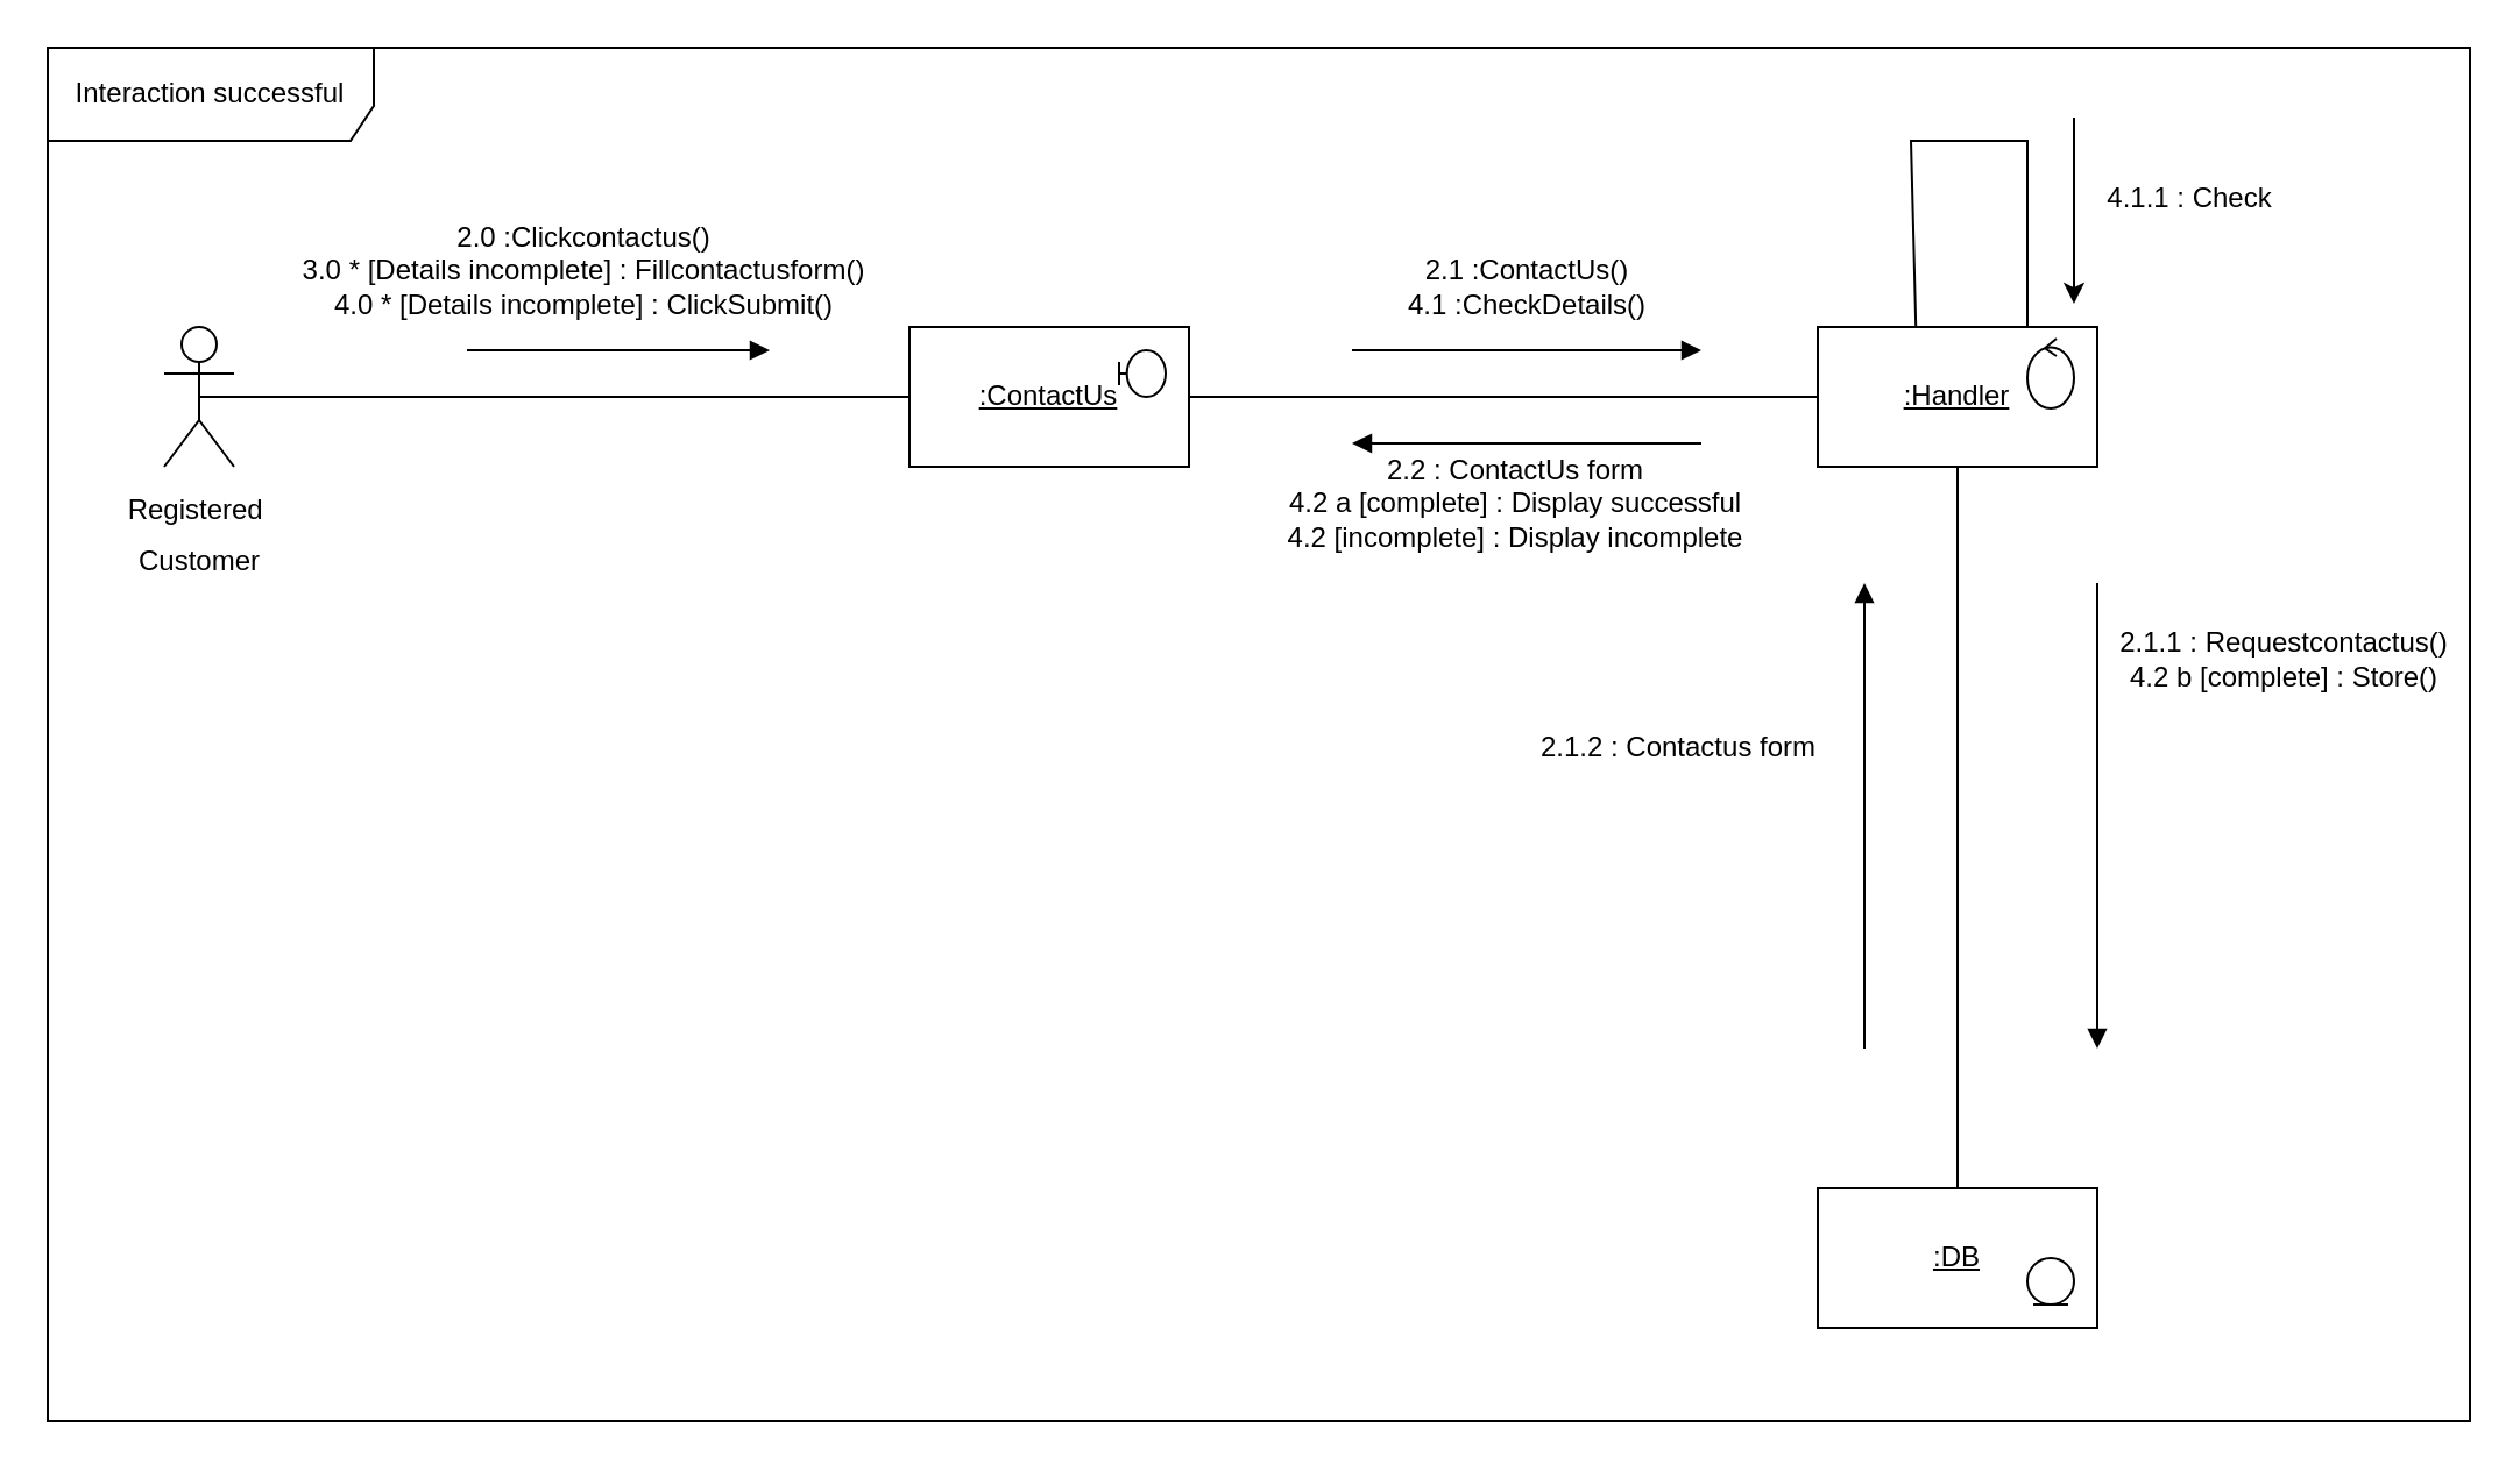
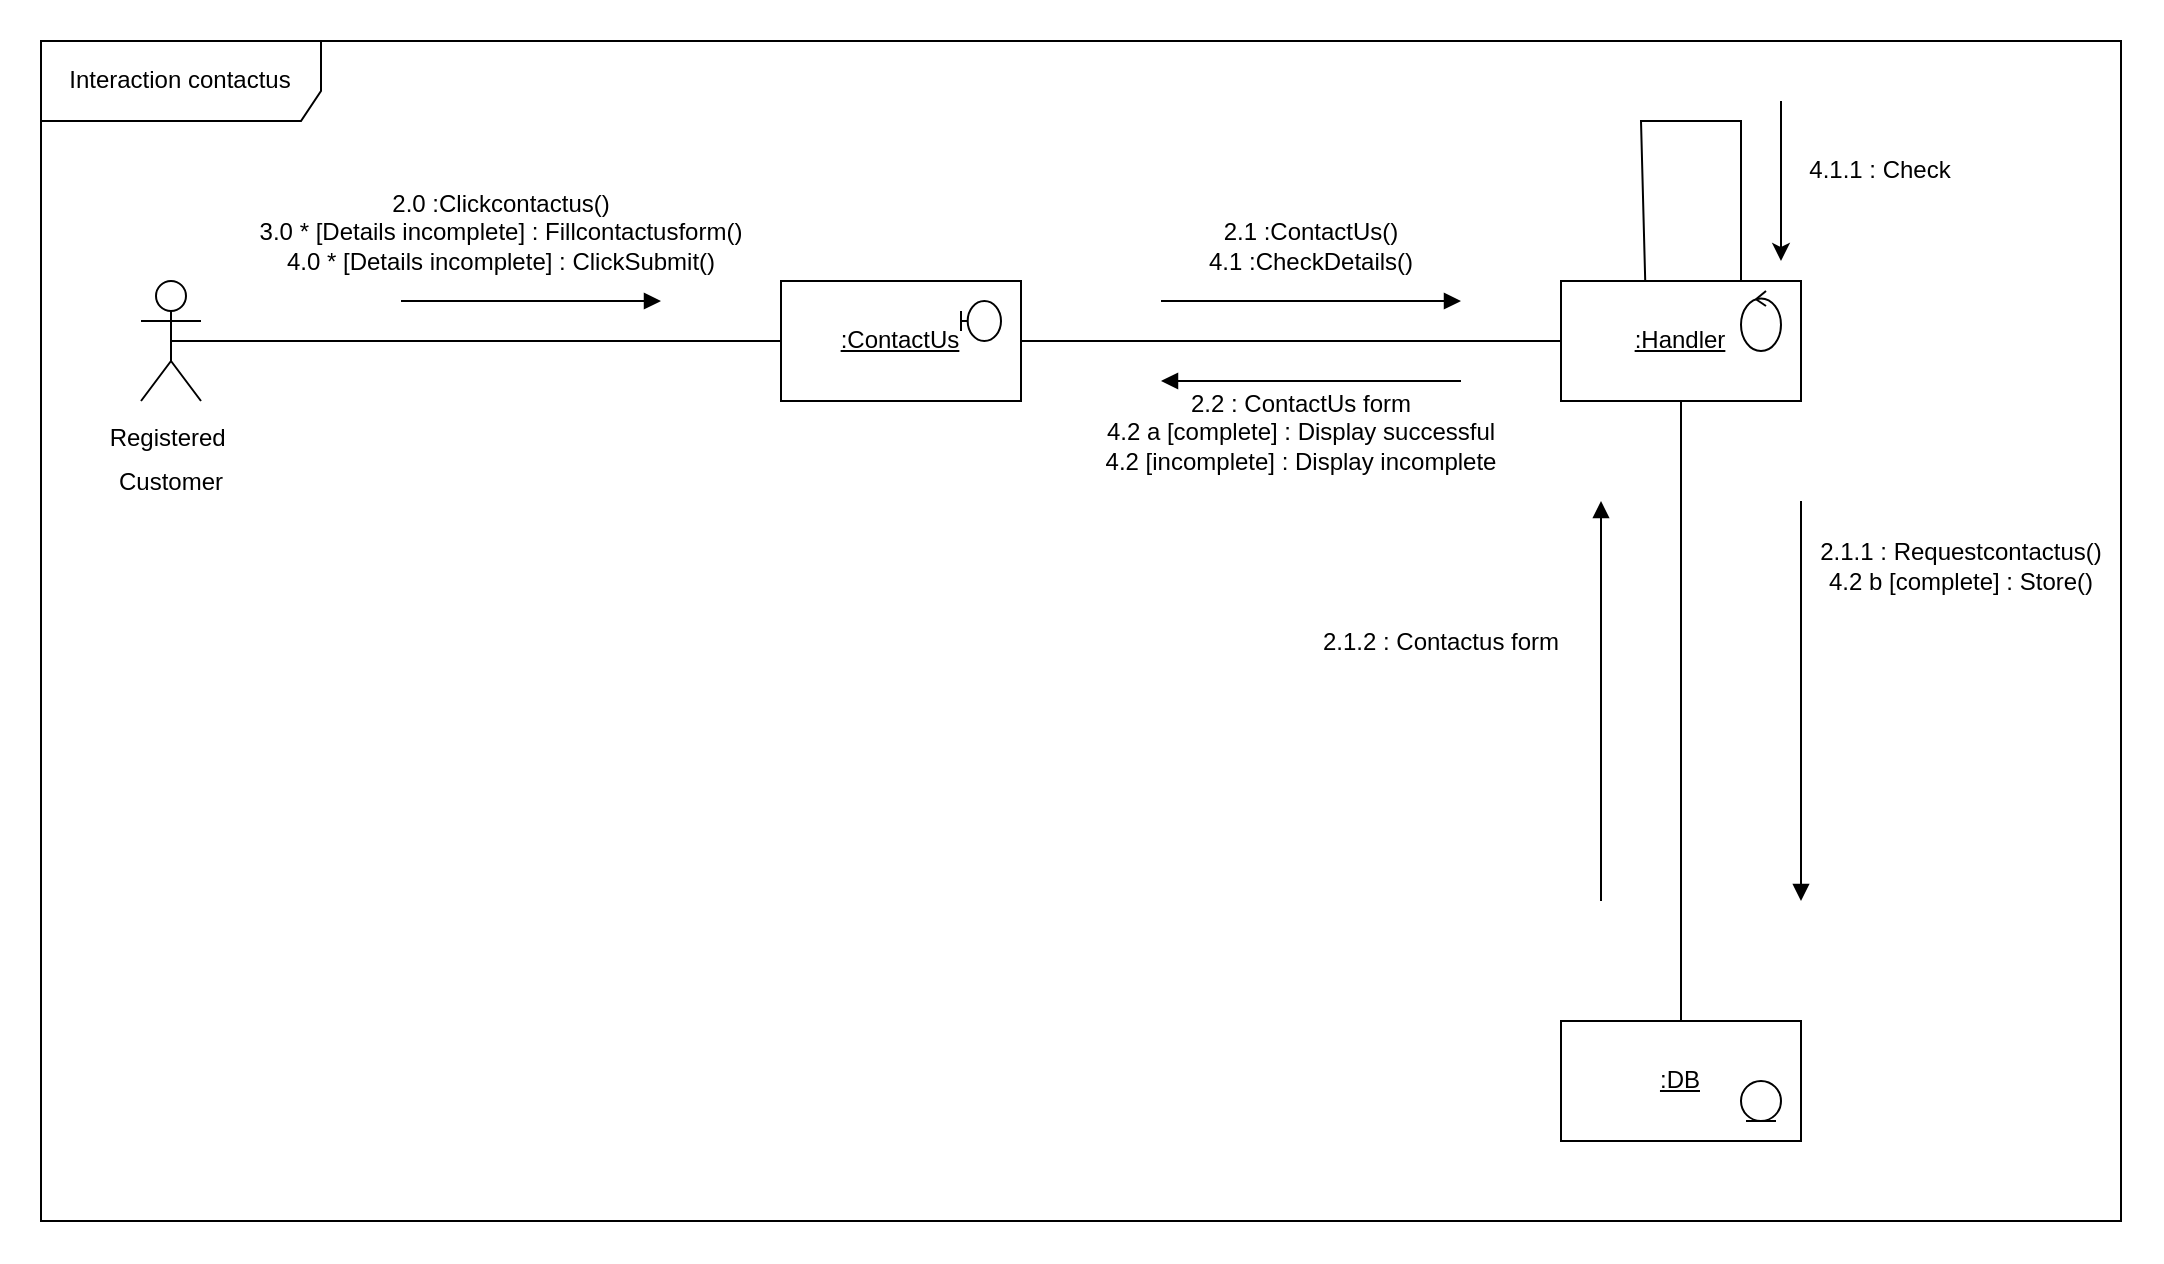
  <mxCell id="0" />
  <mxCell id="1" parent="0" />
  <mxCell id="2" value="&lt;font style=&quot;font-size: 12px;&quot;&gt;Registered&amp;nbsp;&lt;br&gt;Customer&lt;/font&gt;" style="shape=umlActor;verticalLabelPosition=bottom;verticalAlign=top;html=1;fontSize=18;" parent="1" vertex="1"><mxGeometry x="70" y="140" width="30" height="60" as="geometry" /></mxCell>
  <mxCell id="3" value="&lt;u&gt;:ContactUs&lt;/u&gt;" style="rounded=0;whiteSpace=wrap;html=1;fontSize=12;" parent="1" vertex="1"><mxGeometry x="390" y="140" width="120" height="60" as="geometry" /></mxCell>
  <mxCell id="4" value="&lt;u&gt;:Handler&lt;/u&gt;" style="rounded=0;whiteSpace=wrap;html=1;fontSize=12;" parent="1" vertex="1"><mxGeometry x="780" y="140" width="120" height="60" as="geometry" /></mxCell>
  <mxCell id="5" value="&lt;u&gt;:DB&lt;/u&gt;" style="rounded=0;whiteSpace=wrap;html=1;fontSize=12;" parent="1" vertex="1"><mxGeometry x="780" y="510" width="120" height="60" as="geometry" /></mxCell>
  <mxCell id="6" value="" style="endArrow=none;html=1;rounded=0;fontSize=12;exitX=0.5;exitY=0.5;exitDx=0;exitDy=0;exitPerimeter=0;entryX=0;entryY=0.5;entryDx=0;entryDy=0;" parent="1" source="2" target="3" edge="1"><mxGeometry width="50" height="50" relative="1" as="geometry"><mxPoint x="340" y="270" as="sourcePoint" /><mxPoint x="390" y="220" as="targetPoint" /></mxGeometry></mxCell>
  <mxCell id="7" value="" style="endArrow=none;html=1;rounded=0;fontSize=12;entryX=0;entryY=0.5;entryDx=0;entryDy=0;exitX=1;exitY=0.5;exitDx=0;exitDy=0;" parent="1" source="3" target="4" edge="1"><mxGeometry width="50" height="50" relative="1" as="geometry"><mxPoint x="340" y="270" as="sourcePoint" /><mxPoint x="390" y="220" as="targetPoint" /></mxGeometry></mxCell>
  <mxCell id="8" value="" style="endArrow=none;html=1;rounded=0;fontSize=12;entryX=0.5;entryY=1;entryDx=0;entryDy=0;exitX=0.5;exitY=0;exitDx=0;exitDy=0;" parent="1" source="5" target="4" edge="1"><mxGeometry width="50" height="50" relative="1" as="geometry"><mxPoint x="790" y="380" as="sourcePoint" /><mxPoint x="840" y="330" as="targetPoint" /></mxGeometry></mxCell>
  <mxCell id="9" value="" style="shape=umlBoundary;whiteSpace=wrap;html=1;fontSize=12;" parent="1" vertex="1"><mxGeometry x="480" y="150" width="20" height="20" as="geometry" /></mxCell>
  <mxCell id="10" value="" style="ellipse;shape=umlControl;whiteSpace=wrap;html=1;fontSize=12;" parent="1" vertex="1"><mxGeometry x="870" y="145" width="20" height="30" as="geometry" /></mxCell>
  <mxCell id="11" value="" style="ellipse;shape=umlEntity;whiteSpace=wrap;html=1;fontSize=12;" parent="1" vertex="1"><mxGeometry x="870" y="540" width="20" height="20" as="geometry" /></mxCell>
  <mxCell id="12" value="2.0 :Clickcontactus()&lt;br&gt;3.0 * [Details incomplete] : Fillcontactusform()&lt;br&gt;4.0 * [Details incomplete] : ClickSubmit()" style="html=1;verticalAlign=bottom;endArrow=block;rounded=0;fontSize=12;" parent="1" edge="1"><mxGeometry x="-0.231" y="10" width="80" relative="1" as="geometry"><mxPoint x="200" y="150" as="sourcePoint" /><mxPoint x="330" y="150" as="targetPoint" /><mxPoint as="offset" /></mxGeometry></mxCell>
  <mxCell id="13" value="2.1 :ContactUs()&lt;br&gt;4.1 :CheckDetails()" style="html=1;verticalAlign=bottom;endArrow=block;rounded=0;fontSize=12;" parent="1" edge="1"><mxGeometry y="10" width="80" relative="1" as="geometry"><mxPoint x="580" y="150" as="sourcePoint" /><mxPoint x="730" y="150" as="targetPoint" /><mxPoint as="offset" /></mxGeometry></mxCell>
  <mxCell id="14" value="2.1.1 : Requestcontactus()&lt;br&gt;4.2 b [complete] : Store()" style="html=1;verticalAlign=bottom;endArrow=block;rounded=0;fontSize=12;" parent="1" edge="1"><mxGeometry x="-0.5" y="80" width="80" relative="1" as="geometry"><mxPoint x="900" y="250" as="sourcePoint" /><mxPoint x="900" y="450" as="targetPoint" /><mxPoint as="offset" /></mxGeometry></mxCell>
  <mxCell id="15" value="2.1.2 : Contactus form" style="html=1;verticalAlign=bottom;endArrow=block;rounded=0;fontSize=12;" parent="1" edge="1"><mxGeometry x="0.2" y="80" width="80" relative="1" as="geometry"><mxPoint x="800" y="450" as="sourcePoint" /><mxPoint x="800" y="250" as="targetPoint" /><mxPoint as="offset" /></mxGeometry></mxCell>
  <mxCell id="16" value="2.2 : ContactUs form&lt;br&gt;4.2 a [complete] : Display successful&lt;br&gt;4.2 [incomplete] : Display incomplete" style="html=1;verticalAlign=bottom;endArrow=block;rounded=0;fontSize=12;" parent="1" edge="1"><mxGeometry x="0.067" y="50" width="80" relative="1" as="geometry"><mxPoint x="730" y="190" as="sourcePoint" /><mxPoint x="580" y="190" as="targetPoint" /><mxPoint as="offset" /></mxGeometry></mxCell>
  <mxCell id="17" value="" style="endArrow=none;html=1;rounded=0;fontSize=12;entryX=0.351;entryY=0.007;entryDx=0;entryDy=0;entryPerimeter=0;exitX=0.75;exitY=0;exitDx=0;exitDy=0;" parent="1" source="4" target="4" edge="1"><mxGeometry width="50" height="50" relative="1" as="geometry"><mxPoint x="620" y="330" as="sourcePoint" /><mxPoint x="670" y="280" as="targetPoint" /><Array as="points"><mxPoint x="870" y="60" /><mxPoint x="820" y="60" /></Array></mxGeometry></mxCell>
  <mxCell id="18" value="" style="endArrow=classic;html=1;rounded=0;fontSize=12;" parent="1" edge="1"><mxGeometry width="50" height="50" relative="1" as="geometry"><mxPoint x="890" y="50" as="sourcePoint" /><mxPoint x="890" y="130" as="targetPoint" /></mxGeometry></mxCell>
  <mxCell id="19" value="4.1.1 : Check" style="text;html=1;strokeColor=none;fillColor=none;align=center;verticalAlign=middle;whiteSpace=wrap;rounded=0;fontSize=12;" parent="1" vertex="1"><mxGeometry x="870" y="70" width="140" height="30" as="geometry" /></mxCell>
- <mxCell id="20" value="Interaction successful" style="shape=umlFrame;whiteSpace=wrap;html=1;fontSize=12;width=140;height=40;" vertex="1" parent="1"><mxGeometry x="20" y="20" width="1040" height="590" as="geometry" /></mxCell>
+ <mxCell id="20" value="Interaction contactus" style="shape=umlFrame;whiteSpace=wrap;html=1;fontSize=12;width=140;height=40;" vertex="1" parent="1"><mxGeometry x="20" y="20" width="1040" height="590" as="geometry" /></mxCell>
